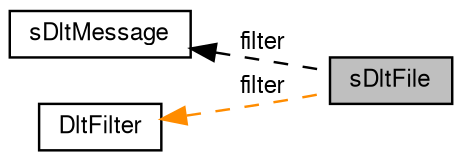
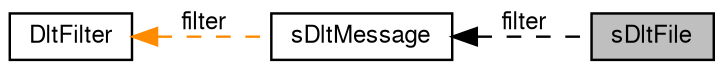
  digraph {
    rankdir=LR
    node [color=black fillcolor=white fontname=FreeSans fontsize=10 shape=record style=filled]
    edge [dir=back fontname=FreeSans fontsize=10 labelfontname=FreeSans labelfontsize=10 style=dashed]
    n1 [fillcolor=grey75 fontcolor=black height=0.2 label=sDltFile width=0.4]
    n2 [height=0.2 label=sDltMessage width=0.4]
    n3 [height=0.2 label=DltFilter width=0.4]
    n2 -> n1 [color=black label=" filter"]
-   n3 -> n1 [color=darkorange label=" filter"]
+   n3 -> n2 [color=darkorange label=" filter"]
  }
